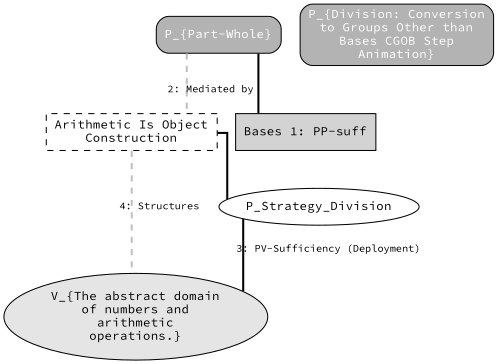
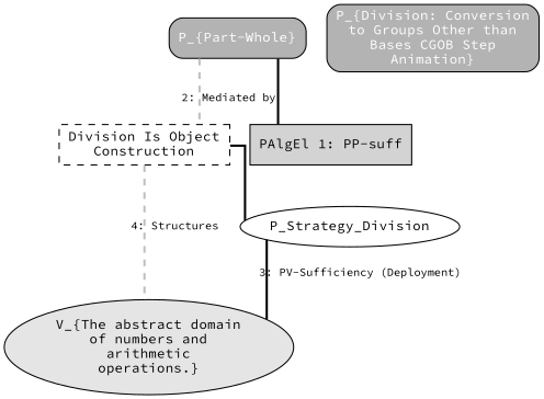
  digraph {
    fontname="Source Code Pro"
    rankdir=TB
    splines=ortho
    node [fontname="Source Code Pro" fontsize=12 shape=box style="filled,rounded"]
    edge [arrowhead=stealth color=black fontname="Source Code Pro" fontsize=10 penwidth=2.0 style=solid]
    n1 [fillcolor=gray70 fontcolor=white label="P_{Part-Whole}"]
-   n2 [label="Arithmetic Is Object\nConstruction" style=dashed]
-   n3 [fillcolor=lightgray fontcolor=black label="Bases 1: PP-suff" style=filled]
+   n2 [label="Division Is Object\nConstruction" style=dashed]
+   n3 [fillcolor=lightgray fontcolor=black label="PAlgEl 1: PP-suff" style=filled]
    n4 [fillcolor=gray90 label="V_{The abstract domain\nof numbers and\narithmetic\noperations.}" shape=ellipse style=filled]
    P_Strategy_Division [shape="" style=""]
    n6 [fillcolor=gray70 fontcolor=white label="P_{Division: Conversion\nto Groups Other than\nBases CGOB Step\nAnimation}"]
    n1 -> n2 [color=gray label="2: Mediated by" style=dashed]
    n1 -> n3 [arrowhead=none]
    n2 -> n4 [color=gray label="4: Structures" style=dashed]
    n2 -> P_Strategy_Division [headport=_Conversion_to_Groups_Other_than_Bases_CGOB_Step_Animation]
    P_Strategy_Division -> n4 [label="3: PV-Sufficiency (Deployment)" tailport=_Conversion_to_Groups_Other_than_Bases_CGOB_Step_Animation]
  }
